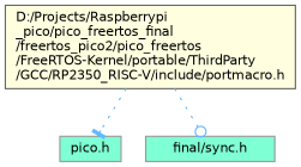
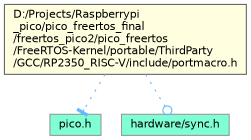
  digraph {
    node [color=grey60 fillcolor=aquamarine fontname=Helvetica fontsize=10 shape=box style=filled]
    edge [color=steelblue1 fontname=Helvetica fontsize=10 labelfontname=Helvetica labelfontsize=10 style=dotted]
    n1 [color=gray40 fillcolor=lightyellow fontcolor=black height=0.2 label="D:/Projects/Raspberrypi\l_pico/pico_freertos_final\l/freertos_pico2/pico_freertos\l/FreeRTOS-Kernel/portable/ThirdParty\l/GCC/RP2350_RISC-V/include/portmacro.h" width=0.4]
    n2 [height=0.2 label="pico.h" width=0.4]
-   n3 [height=0.2 label="final/sync.h" width=0.4]
+   n3 [height=0.2 label="hardware/sync.h" width=0.4]
    n1 -> n2 [arrowhead=tee]
    n1 -> n3 [arrowhead=odot]
  }
